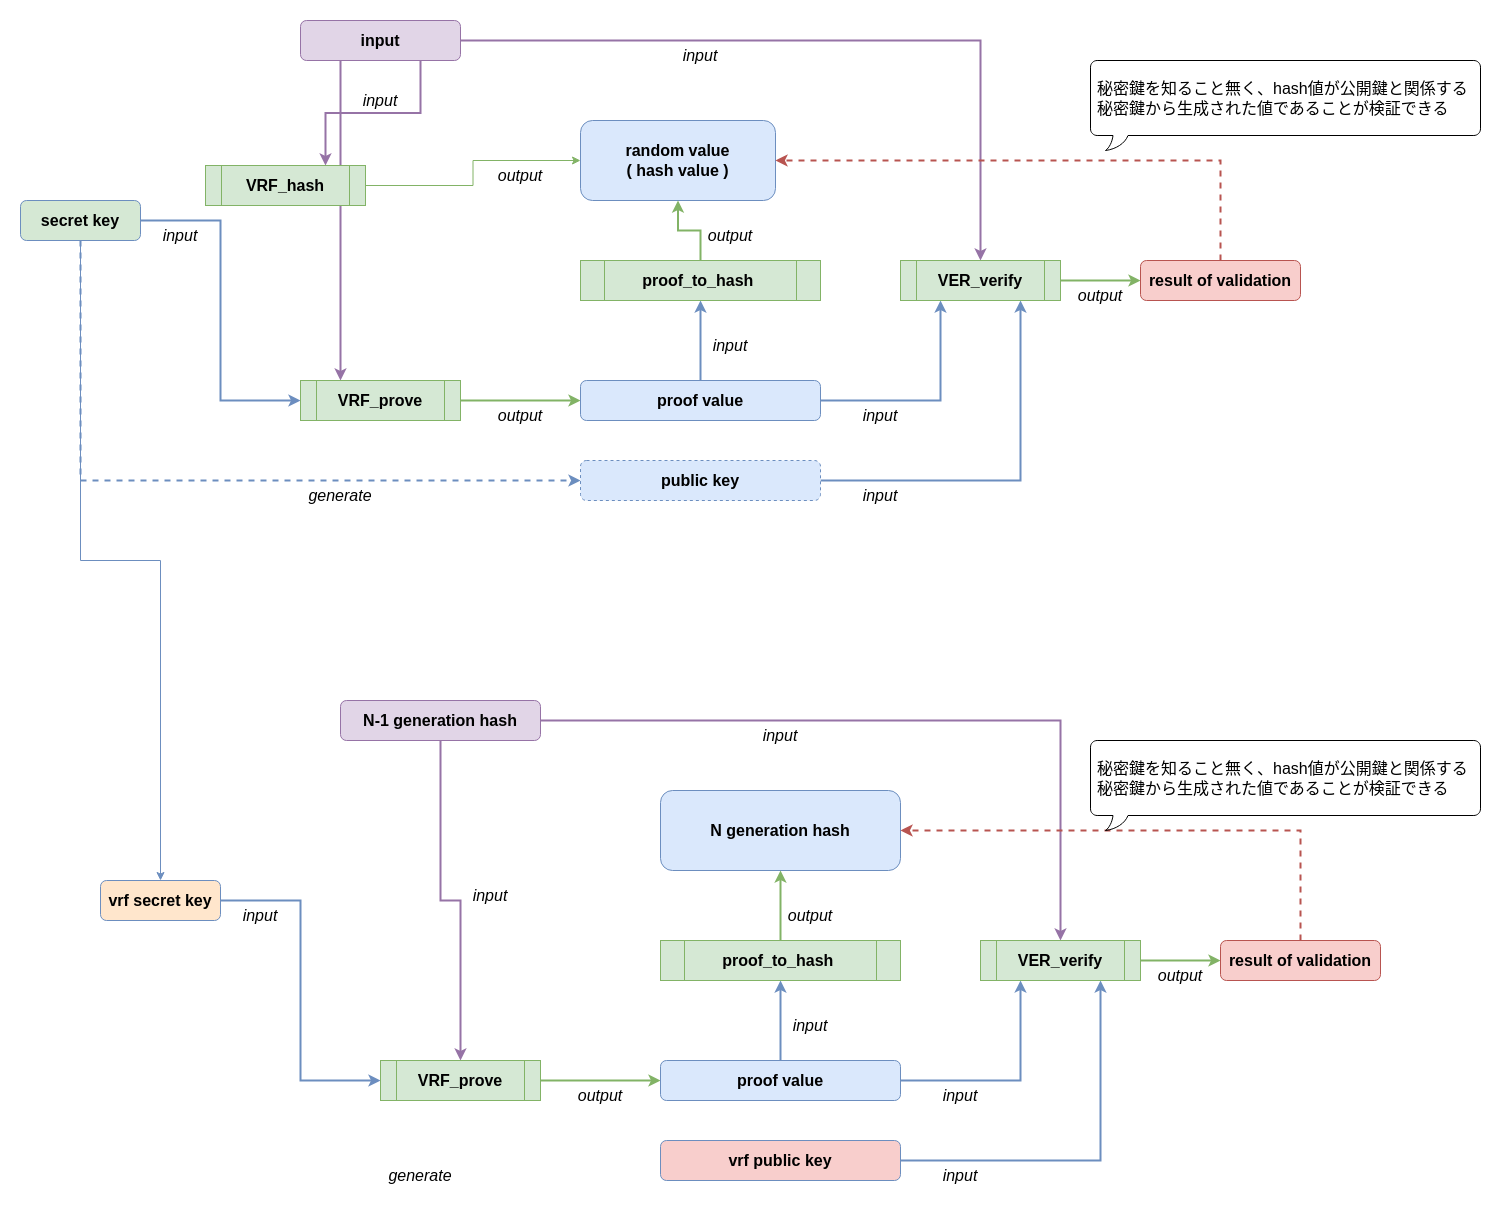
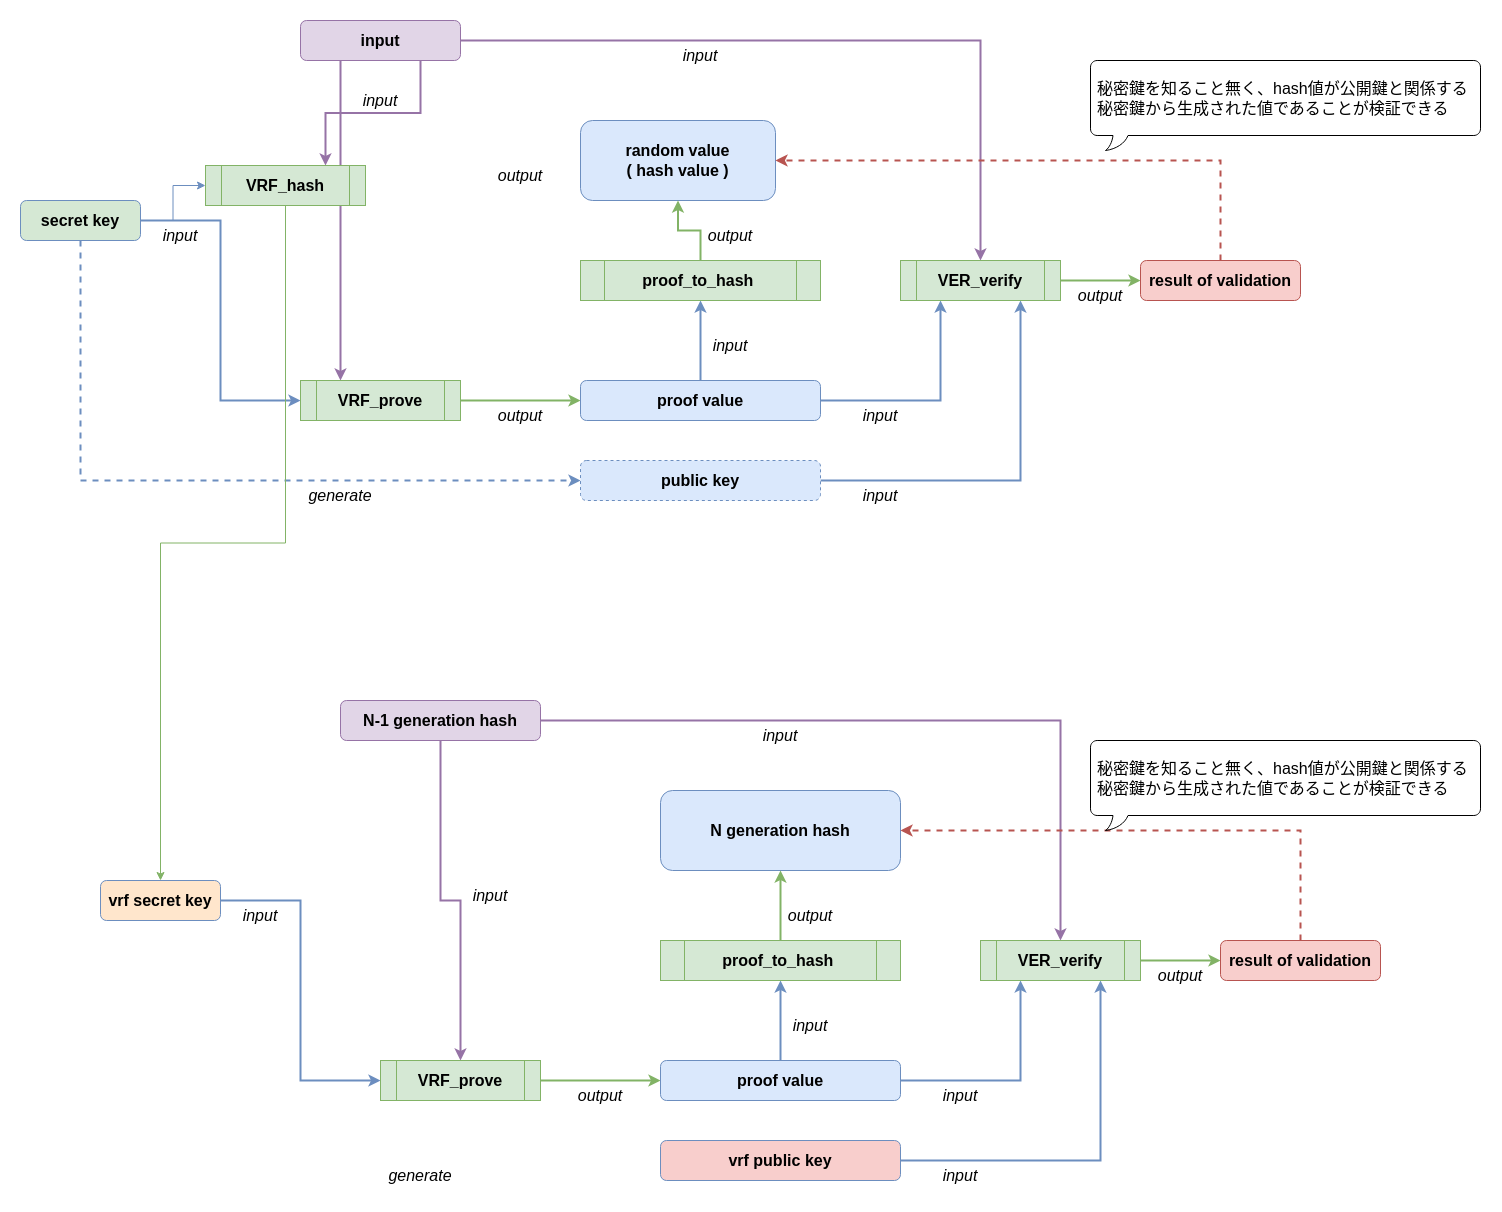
  <mxCell id="0" />
  <mxCell id="1" parent="0" />
  <mxCell id="2" style="edgeStyle=orthogonalEdgeStyle;rounded=0;orthogonalLoop=1;jettySize=auto;html=1;fontSize=16;exitX=0.25;exitY=1;exitDx=0;exitDy=0;entryX=0.25;entryY=0;entryDx=0;entryDy=0;strokeWidth=2;fillColor=#e1d5e7;strokeColor=#9673a6;" edge="1" parent="1" source="13" target="16"><mxGeometry relative="1" as="geometry" /></mxCell>
- <mxCell id="3" style="edgeStyle=orthogonalEdgeStyle;rounded=0;orthogonalLoop=1;jettySize=auto;html=1;fontSize=16;strokeWidth=1;fillColor=#dae8fc;strokeColor=#6c8ebf;" edge="1" parent="1" source="6" target="39"><mxGeometry relative="1" as="geometry" /></mxCell>
+ <mxCell id="3" style="edgeStyle=orthogonalEdgeStyle;rounded=0;orthogonalLoop=1;jettySize=auto;html=1;entryX=0;entryY=0.5;entryDx=0;entryDy=0;fontSize=16;strokeWidth=1;fillColor=#dae8fc;strokeColor=#6c8ebf;" edge="1" parent="1" source="6" target="10"><mxGeometry relative="1" as="geometry" /></mxCell>
  <mxCell id="4" style="edgeStyle=orthogonalEdgeStyle;rounded=0;orthogonalLoop=1;jettySize=auto;html=1;entryX=0;entryY=0.5;entryDx=0;entryDy=0;fontSize=16;strokeWidth=2;fillColor=#dae8fc;strokeColor=#6c8ebf;" edge="1" parent="1" source="6" target="16"><mxGeometry relative="1" as="geometry" /></mxCell>
  <mxCell id="5" style="edgeStyle=orthogonalEdgeStyle;rounded=0;orthogonalLoop=1;jettySize=auto;html=1;entryX=0;entryY=0.5;entryDx=0;entryDy=0;fontSize=16;exitX=0.5;exitY=1;exitDx=0;exitDy=0;strokeWidth=2;fillColor=#dae8fc;strokeColor=#6c8ebf;dashed=1;" edge="1" parent="1" source="6" target="8"><mxGeometry relative="1" as="geometry"><Array as="points"><mxPoint x="80" y="480" /><mxPoint x="580" y="480" /></Array></mxGeometry></mxCell>
  <mxCell id="6" value="secret key" style="rounded=1;whiteSpace=wrap;html=1;fillColor=#d5e8d4;strokeColor=#6c8ebf;fontSize=16;fontStyle=1;" vertex="1" parent="1"><mxGeometry x="20" y="200" width="120" height="40" as="geometry" /></mxCell>
  <mxCell id="7" style="edgeStyle=orthogonalEdgeStyle;rounded=0;orthogonalLoop=1;jettySize=auto;html=1;entryX=0.75;entryY=1;entryDx=0;entryDy=0;strokeWidth=2;fontSize=16;fillColor=#dae8fc;strokeColor=#6c8ebf;" edge="1" parent="1" source="8" target="30"><mxGeometry relative="1" as="geometry" /></mxCell>
  <mxCell id="8" value="public key" style="rounded=1;whiteSpace=wrap;html=1;fillColor=#dae8fc;strokeColor=#6c8ebf;fontSize=16;fontStyle=1;dashed=1;" vertex="1" parent="1"><mxGeometry x="580" y="460" width="240" height="40" as="geometry" /></mxCell>
- <mxCell id="9" style="edgeStyle=orthogonalEdgeStyle;rounded=0;orthogonalLoop=1;jettySize=auto;html=1;entryX=0;entryY=0.5;entryDx=0;entryDy=0;fontSize=16;strokeWidth=1;fillColor=#d5e8d4;strokeColor=#82b366;" edge="1" parent="1" source="10" target="14"><mxGeometry relative="1" as="geometry" /></mxCell>
+ <mxCell id="9" style="edgeStyle=orthogonalEdgeStyle;rounded=0;orthogonalLoop=1;jettySize=auto;html=1;fontSize=16;strokeWidth=1;fillColor=#d5e8d4;strokeColor=#82b366;" edge="1" parent="1" source="10" target="39"><mxGeometry relative="1" as="geometry" /></mxCell>
  <mxCell id="10" value="VRF_hash" style="shape=process;whiteSpace=wrap;html=1;backgroundOutline=1;fontSize=16;fillColor=#d5e8d4;strokeColor=#82b366;fontStyle=1" vertex="1" parent="1"><mxGeometry x="205" y="165" width="160" height="40" as="geometry" /></mxCell>
  <mxCell id="11" style="edgeStyle=orthogonalEdgeStyle;rounded=0;orthogonalLoop=1;jettySize=auto;html=1;entryX=0.75;entryY=0;entryDx=0;entryDy=0;fontSize=16;exitX=0.75;exitY=1;exitDx=0;exitDy=0;strokeWidth=2;fillColor=#e1d5e7;strokeColor=#9673a6;" edge="1" parent="1" source="13" target="10"><mxGeometry relative="1" as="geometry" /></mxCell>
  <mxCell id="12" style="edgeStyle=orthogonalEdgeStyle;rounded=0;orthogonalLoop=1;jettySize=auto;html=1;strokeWidth=2;fontSize=16;fillColor=#e1d5e7;strokeColor=#9673a6;" edge="1" parent="1" source="13" target="30"><mxGeometry relative="1" as="geometry" /></mxCell>
  <mxCell id="13" value="input" style="rounded=1;whiteSpace=wrap;html=1;fillColor=#e1d5e7;strokeColor=#9673a6;fontSize=16;fontStyle=1" vertex="1" parent="1"><mxGeometry x="300" y="20" width="160" height="40" as="geometry" /></mxCell>
  <mxCell id="14" value="random value&lt;br&gt;( hash value )" style="rounded=1;whiteSpace=wrap;html=1;fillColor=#dae8fc;strokeColor=#6c8ebf;fontSize=16;fontStyle=1" vertex="1" parent="1"><mxGeometry x="580" y="120" width="195" height="80" as="geometry" /></mxCell>
  <mxCell id="15" style="edgeStyle=orthogonalEdgeStyle;rounded=0;orthogonalLoop=1;jettySize=auto;html=1;entryX=0;entryY=0.5;entryDx=0;entryDy=0;fontSize=16;strokeWidth=2;fillColor=#d5e8d4;strokeColor=#82b366;" edge="1" parent="1" source="16" target="19"><mxGeometry relative="1" as="geometry" /></mxCell>
  <mxCell id="16" value="VRF_prove" style="shape=process;whiteSpace=wrap;html=1;backgroundOutline=1;fontSize=16;fillColor=#d5e8d4;strokeColor=#82b366;fontStyle=1" vertex="1" parent="1"><mxGeometry x="300" y="380" width="160" height="40" as="geometry" /></mxCell>
  <mxCell id="17" style="edgeStyle=orthogonalEdgeStyle;rounded=0;orthogonalLoop=1;jettySize=auto;html=1;entryX=0.5;entryY=1;entryDx=0;entryDy=0;strokeWidth=2;fontSize=16;fillColor=#dae8fc;strokeColor=#6c8ebf;" edge="1" parent="1" source="19" target="26"><mxGeometry relative="1" as="geometry" /></mxCell>
  <mxCell id="18" style="edgeStyle=orthogonalEdgeStyle;rounded=0;orthogonalLoop=1;jettySize=auto;html=1;entryX=0.25;entryY=1;entryDx=0;entryDy=0;strokeWidth=2;fontSize=16;fillColor=#dae8fc;strokeColor=#6c8ebf;" edge="1" parent="1" source="19" target="30"><mxGeometry relative="1" as="geometry" /></mxCell>
  <mxCell id="19" value="proof value" style="rounded=1;whiteSpace=wrap;html=1;fillColor=#dae8fc;strokeColor=#6c8ebf;fontSize=16;fontStyle=1" vertex="1" parent="1"><mxGeometry x="580" y="380" width="240" height="40" as="geometry" /></mxCell>
  <mxCell id="20" value="generate" style="text;html=1;strokeColor=none;fillColor=none;align=center;verticalAlign=middle;whiteSpace=wrap;rounded=0;fontSize=16;fontStyle=2" vertex="1" parent="1"><mxGeometry x="290" y="480" width="100" height="30" as="geometry" /></mxCell>
  <mxCell id="21" value="input" style="text;html=1;strokeColor=none;fillColor=none;align=center;verticalAlign=middle;whiteSpace=wrap;rounded=0;fontSize=16;fontStyle=2" vertex="1" parent="1"><mxGeometry x="130" y="220" width="100" height="30" as="geometry" /></mxCell>
  <mxCell id="22" value="input" style="text;html=1;strokeColor=none;fillColor=none;align=center;verticalAlign=middle;whiteSpace=wrap;rounded=0;fontSize=16;fontStyle=2" vertex="1" parent="1"><mxGeometry x="330" y="90" width="100" height="20" as="geometry" /></mxCell>
  <mxCell id="23" value="output" style="text;html=1;strokeColor=none;fillColor=none;align=center;verticalAlign=middle;whiteSpace=wrap;rounded=0;fontSize=16;fontStyle=2;opacity=0;" vertex="1" parent="1"><mxGeometry x="470" y="160" width="100" height="30" as="geometry" /></mxCell>
  <mxCell id="24" value="output" style="text;html=1;strokeColor=none;fillColor=none;align=center;verticalAlign=middle;whiteSpace=wrap;rounded=0;fontSize=16;fontStyle=2" vertex="1" parent="1"><mxGeometry x="470" y="400" width="100" height="30" as="geometry" /></mxCell>
  <mxCell id="25" style="edgeStyle=orthogonalEdgeStyle;rounded=0;orthogonalLoop=1;jettySize=auto;html=1;entryX=0.5;entryY=1;entryDx=0;entryDy=0;strokeWidth=2;fontSize=16;fillColor=#d5e8d4;strokeColor=#82b366;" edge="1" parent="1" source="26" target="14"><mxGeometry relative="1" as="geometry" /></mxCell>
  <mxCell id="26" value="proof_to_hash&amp;nbsp;" style="shape=process;whiteSpace=wrap;html=1;backgroundOutline=1;fontSize=16;fillColor=#d5e8d4;strokeColor=#82b366;fontStyle=1" vertex="1" parent="1"><mxGeometry x="580" y="260" width="240" height="40" as="geometry" /></mxCell>
  <mxCell id="27" value="input" style="text;html=1;strokeColor=none;fillColor=none;align=center;verticalAlign=middle;whiteSpace=wrap;rounded=0;fontSize=16;fontStyle=2" vertex="1" parent="1"><mxGeometry x="680" y="330" width="100" height="30" as="geometry" /></mxCell>
  <mxCell id="28" value="output" style="text;html=1;strokeColor=none;fillColor=none;align=center;verticalAlign=middle;whiteSpace=wrap;rounded=0;fontSize=16;fontStyle=2" vertex="1" parent="1"><mxGeometry x="680" y="220" width="100" height="30" as="geometry" /></mxCell>
  <mxCell id="29" style="edgeStyle=orthogonalEdgeStyle;rounded=0;orthogonalLoop=1;jettySize=auto;html=1;entryX=0;entryY=0.5;entryDx=0;entryDy=0;strokeWidth=2;fontSize=16;fillColor=#d5e8d4;strokeColor=#82b366;" edge="1" parent="1" source="30" target="35"><mxGeometry relative="1" as="geometry" /></mxCell>
  <mxCell id="30" value="VER_verify" style="shape=process;whiteSpace=wrap;html=1;backgroundOutline=1;fontSize=16;fillColor=#d5e8d4;strokeColor=#82b366;fontStyle=1" vertex="1" parent="1"><mxGeometry x="900" y="260" width="160" height="40" as="geometry" /></mxCell>
  <mxCell id="31" value="input" style="text;html=1;strokeColor=none;fillColor=none;align=center;verticalAlign=middle;whiteSpace=wrap;rounded=0;fontSize=16;fontStyle=2" vertex="1" parent="1"><mxGeometry x="830" y="400" width="100" height="30" as="geometry" /></mxCell>
  <mxCell id="32" value="input" style="text;html=1;strokeColor=none;fillColor=none;align=center;verticalAlign=middle;whiteSpace=wrap;rounded=0;fontSize=16;fontStyle=2" vertex="1" parent="1"><mxGeometry x="830" y="480" width="100" height="30" as="geometry" /></mxCell>
  <mxCell id="33" value="input" style="text;html=1;strokeColor=none;fillColor=none;align=center;verticalAlign=middle;whiteSpace=wrap;rounded=0;fontSize=16;fontStyle=2" vertex="1" parent="1"><mxGeometry x="650" y="40" width="100" height="30" as="geometry" /></mxCell>
  <mxCell id="34" style="edgeStyle=orthogonalEdgeStyle;rounded=0;orthogonalLoop=1;jettySize=auto;html=1;entryX=1;entryY=0.5;entryDx=0;entryDy=0;strokeWidth=2;fontSize=16;exitX=0.5;exitY=0;exitDx=0;exitDy=0;dashed=1;fillColor=#f8cecc;strokeColor=#b85450;" edge="1" parent="1" source="35" target="14"><mxGeometry relative="1" as="geometry" /></mxCell>
  <mxCell id="35" value="result of validation" style="rounded=1;whiteSpace=wrap;html=1;fillColor=#f8cecc;fontSize=16;strokeColor=#b85450;fontStyle=1" vertex="1" parent="1"><mxGeometry x="1140" y="260" width="160" height="40" as="geometry" /></mxCell>
  <mxCell id="36" value="output" style="text;html=1;strokeColor=none;fillColor=none;align=center;verticalAlign=middle;whiteSpace=wrap;rounded=0;fontSize=16;fontStyle=2" vertex="1" parent="1"><mxGeometry x="1050" y="280" width="100" height="30" as="geometry" /></mxCell>
  <mxCell id="37" style="edgeStyle=orthogonalEdgeStyle;rounded=0;orthogonalLoop=1;jettySize=auto;html=1;fontSize=16;exitX=0.5;exitY=1;exitDx=0;exitDy=0;entryX=0.5;entryY=0;entryDx=0;entryDy=0;strokeWidth=2;fillColor=#e1d5e7;strokeColor=#9673a6;" edge="1" parent="1" source="43" target="46"><mxGeometry relative="1" as="geometry" /></mxCell>
  <mxCell id="38" style="edgeStyle=orthogonalEdgeStyle;rounded=0;orthogonalLoop=1;jettySize=auto;html=1;entryX=0;entryY=0.5;entryDx=0;entryDy=0;fontSize=16;strokeWidth=2;fillColor=#dae8fc;strokeColor=#6c8ebf;" edge="1" parent="1" source="39" target="46"><mxGeometry relative="1" as="geometry" /></mxCell>
  <mxCell id="39" value="vrf secret key" style="rounded=1;whiteSpace=wrap;html=1;fillColor=#ffe6cc;strokeColor=#6c8ebf;fontSize=16;fontStyle=1;" vertex="1" parent="1"><mxGeometry x="100" y="880" width="120" height="40" as="geometry" /></mxCell>
  <mxCell id="40" style="edgeStyle=orthogonalEdgeStyle;rounded=0;orthogonalLoop=1;jettySize=auto;html=1;entryX=0.75;entryY=1;entryDx=0;entryDy=0;strokeWidth=2;fontSize=16;fillColor=#dae8fc;strokeColor=#6c8ebf;" edge="1" parent="1" source="41" target="58"><mxGeometry relative="1" as="geometry" /></mxCell>
  <mxCell id="41" value="vrf public key" style="rounded=1;whiteSpace=wrap;html=1;fillColor=#f8cecc;strokeColor=#6c8ebf;fontSize=16;fontStyle=1;" vertex="1" parent="1"><mxGeometry x="660" y="1140" width="240" height="40" as="geometry" /></mxCell>
  <mxCell id="42" style="edgeStyle=orthogonalEdgeStyle;rounded=0;orthogonalLoop=1;jettySize=auto;html=1;strokeWidth=2;fontSize=16;fillColor=#e1d5e7;strokeColor=#9673a6;" edge="1" parent="1" source="43" target="58"><mxGeometry relative="1" as="geometry" /></mxCell>
  <mxCell id="43" value="N-1 generation hash" style="rounded=1;whiteSpace=wrap;html=1;fillColor=#e1d5e7;strokeColor=#9673a6;fontSize=16;fontStyle=1" vertex="1" parent="1"><mxGeometry x="340" y="700" width="200" height="40" as="geometry" /></mxCell>
  <mxCell id="44" value="N generation hash" style="rounded=1;whiteSpace=wrap;html=1;fillColor=#dae8fc;strokeColor=#6c8ebf;fontSize=16;fontStyle=1" vertex="1" parent="1"><mxGeometry x="660" y="790" width="240" height="80" as="geometry" /></mxCell>
  <mxCell id="45" style="edgeStyle=orthogonalEdgeStyle;rounded=0;orthogonalLoop=1;jettySize=auto;html=1;entryX=0;entryY=0.5;entryDx=0;entryDy=0;fontSize=16;strokeWidth=2;fillColor=#d5e8d4;strokeColor=#82b366;" edge="1" parent="1" source="46" target="49"><mxGeometry relative="1" as="geometry" /></mxCell>
  <mxCell id="46" value="VRF_prove" style="shape=process;whiteSpace=wrap;html=1;backgroundOutline=1;fontSize=16;fillColor=#d5e8d4;strokeColor=#82b366;fontStyle=1" vertex="1" parent="1"><mxGeometry x="380" y="1060" width="160" height="40" as="geometry" /></mxCell>
  <mxCell id="47" style="edgeStyle=orthogonalEdgeStyle;rounded=0;orthogonalLoop=1;jettySize=auto;html=1;entryX=0.5;entryY=1;entryDx=0;entryDy=0;strokeWidth=2;fontSize=16;fillColor=#dae8fc;strokeColor=#6c8ebf;" edge="1" parent="1" source="49" target="54"><mxGeometry relative="1" as="geometry" /></mxCell>
  <mxCell id="48" style="edgeStyle=orthogonalEdgeStyle;rounded=0;orthogonalLoop=1;jettySize=auto;html=1;entryX=0.25;entryY=1;entryDx=0;entryDy=0;strokeWidth=2;fontSize=16;fillColor=#dae8fc;strokeColor=#6c8ebf;" edge="1" parent="1" source="49" target="58"><mxGeometry relative="1" as="geometry" /></mxCell>
  <mxCell id="49" value="proof value" style="rounded=1;whiteSpace=wrap;html=1;fillColor=#dae8fc;strokeColor=#6c8ebf;fontSize=16;fontStyle=1" vertex="1" parent="1"><mxGeometry x="660" y="1060" width="240" height="40" as="geometry" /></mxCell>
  <mxCell id="50" value="generate" style="text;html=1;strokeColor=none;fillColor=none;align=center;verticalAlign=middle;whiteSpace=wrap;rounded=0;fontSize=16;fontStyle=2" vertex="1" parent="1"><mxGeometry x="370" y="1160" width="100" height="30" as="geometry" /></mxCell>
  <mxCell id="51" value="input" style="text;html=1;strokeColor=none;fillColor=none;align=center;verticalAlign=middle;whiteSpace=wrap;rounded=0;fontSize=16;fontStyle=2" vertex="1" parent="1"><mxGeometry x="210" y="900" width="100" height="30" as="geometry" /></mxCell>
  <mxCell id="52" value="output" style="text;html=1;strokeColor=none;fillColor=none;align=center;verticalAlign=middle;whiteSpace=wrap;rounded=0;fontSize=16;fontStyle=2" vertex="1" parent="1"><mxGeometry x="550" y="1080" width="100" height="30" as="geometry" /></mxCell>
  <mxCell id="53" style="edgeStyle=orthogonalEdgeStyle;rounded=0;orthogonalLoop=1;jettySize=auto;html=1;entryX=0.5;entryY=1;entryDx=0;entryDy=0;strokeWidth=2;fontSize=16;fillColor=#d5e8d4;strokeColor=#82b366;" edge="1" parent="1" source="54" target="44"><mxGeometry relative="1" as="geometry" /></mxCell>
  <mxCell id="54" value="proof_to_hash&amp;nbsp;" style="shape=process;whiteSpace=wrap;html=1;backgroundOutline=1;fontSize=16;fillColor=#d5e8d4;strokeColor=#82b366;fontStyle=1" vertex="1" parent="1"><mxGeometry x="660" y="940" width="240" height="40" as="geometry" /></mxCell>
  <mxCell id="55" value="input" style="text;html=1;strokeColor=none;fillColor=none;align=center;verticalAlign=middle;whiteSpace=wrap;rounded=0;fontSize=16;fontStyle=2" vertex="1" parent="1"><mxGeometry x="760" y="1010" width="100" height="30" as="geometry" /></mxCell>
  <mxCell id="56" value="output" style="text;html=1;strokeColor=none;fillColor=none;align=center;verticalAlign=middle;whiteSpace=wrap;rounded=0;fontSize=16;fontStyle=2" vertex="1" parent="1"><mxGeometry x="760" y="900" width="100" height="30" as="geometry" /></mxCell>
  <mxCell id="57" style="edgeStyle=orthogonalEdgeStyle;rounded=0;orthogonalLoop=1;jettySize=auto;html=1;entryX=0;entryY=0.5;entryDx=0;entryDy=0;strokeWidth=2;fontSize=16;fillColor=#d5e8d4;strokeColor=#82b366;" edge="1" parent="1" source="58" target="63"><mxGeometry relative="1" as="geometry" /></mxCell>
  <mxCell id="58" value="VER_verify" style="shape=process;whiteSpace=wrap;html=1;backgroundOutline=1;fontSize=16;fillColor=#d5e8d4;strokeColor=#82b366;fontStyle=1" vertex="1" parent="1"><mxGeometry x="980" y="940" width="160" height="40" as="geometry" /></mxCell>
  <mxCell id="59" value="input" style="text;html=1;strokeColor=none;fillColor=none;align=center;verticalAlign=middle;whiteSpace=wrap;rounded=0;fontSize=16;fontStyle=2" vertex="1" parent="1"><mxGeometry x="910" y="1080" width="100" height="30" as="geometry" /></mxCell>
  <mxCell id="60" value="input" style="text;html=1;strokeColor=none;fillColor=none;align=center;verticalAlign=middle;whiteSpace=wrap;rounded=0;fontSize=16;fontStyle=2" vertex="1" parent="1"><mxGeometry x="910" y="1160" width="100" height="30" as="geometry" /></mxCell>
  <mxCell id="61" value="input" style="text;html=1;strokeColor=none;fillColor=none;align=center;verticalAlign=middle;whiteSpace=wrap;rounded=0;fontSize=16;fontStyle=2" vertex="1" parent="1"><mxGeometry x="730" y="720" width="100" height="30" as="geometry" /></mxCell>
  <mxCell id="62" style="edgeStyle=orthogonalEdgeStyle;rounded=0;orthogonalLoop=1;jettySize=auto;html=1;entryX=1;entryY=0.5;entryDx=0;entryDy=0;strokeWidth=2;fontSize=16;exitX=0.5;exitY=0;exitDx=0;exitDy=0;dashed=1;fillColor=#f8cecc;strokeColor=#b85450;" edge="1" parent="1" source="63" target="44"><mxGeometry relative="1" as="geometry" /></mxCell>
  <mxCell id="63" value="result of validation" style="rounded=1;whiteSpace=wrap;html=1;fillColor=#f8cecc;fontSize=16;strokeColor=#b85450;fontStyle=1" vertex="1" parent="1"><mxGeometry x="1220" y="940" width="160" height="40" as="geometry" /></mxCell>
  <mxCell id="64" value="output" style="text;html=1;strokeColor=none;fillColor=none;align=center;verticalAlign=middle;whiteSpace=wrap;rounded=0;fontSize=16;fontStyle=2" vertex="1" parent="1"><mxGeometry x="1130" y="960" width="100" height="30" as="geometry" /></mxCell>
  <mxCell id="65" value="秘密鍵を知ること無く、hash値が公開鍵と関係する秘密鍵から生成された値であることが検証できる" style="whiteSpace=wrap;html=1;shape=mxgraph.basic.roundRectCallout;dx=30;dy=15;size=6.67;boundedLbl=1;fillColor=none;fontSize=16;align=left;spacingTop=0;spacingLeft=5;spacingRight=5;" vertex="1" parent="1"><mxGeometry x="1090" y="740" width="390" height="90" as="geometry" /></mxCell>
  <mxCell id="66" value="input" style="text;html=1;strokeColor=none;fillColor=none;align=center;verticalAlign=middle;whiteSpace=wrap;rounded=0;fontSize=16;fontStyle=2" vertex="1" parent="1"><mxGeometry x="440" y="880" width="100" height="30" as="geometry" /></mxCell>
  <mxCell id="67" value="秘密鍵を知ること無く、hash値が公開鍵と関係する秘密鍵から生成された値であることが検証できる" style="whiteSpace=wrap;html=1;shape=mxgraph.basic.roundRectCallout;dx=30;dy=15;size=6.67;boundedLbl=1;fillColor=none;fontSize=16;align=left;spacingTop=0;spacingLeft=5;spacingRight=5;" vertex="1" parent="1"><mxGeometry x="1090" y="60" width="390" height="90" as="geometry" /></mxCell>
